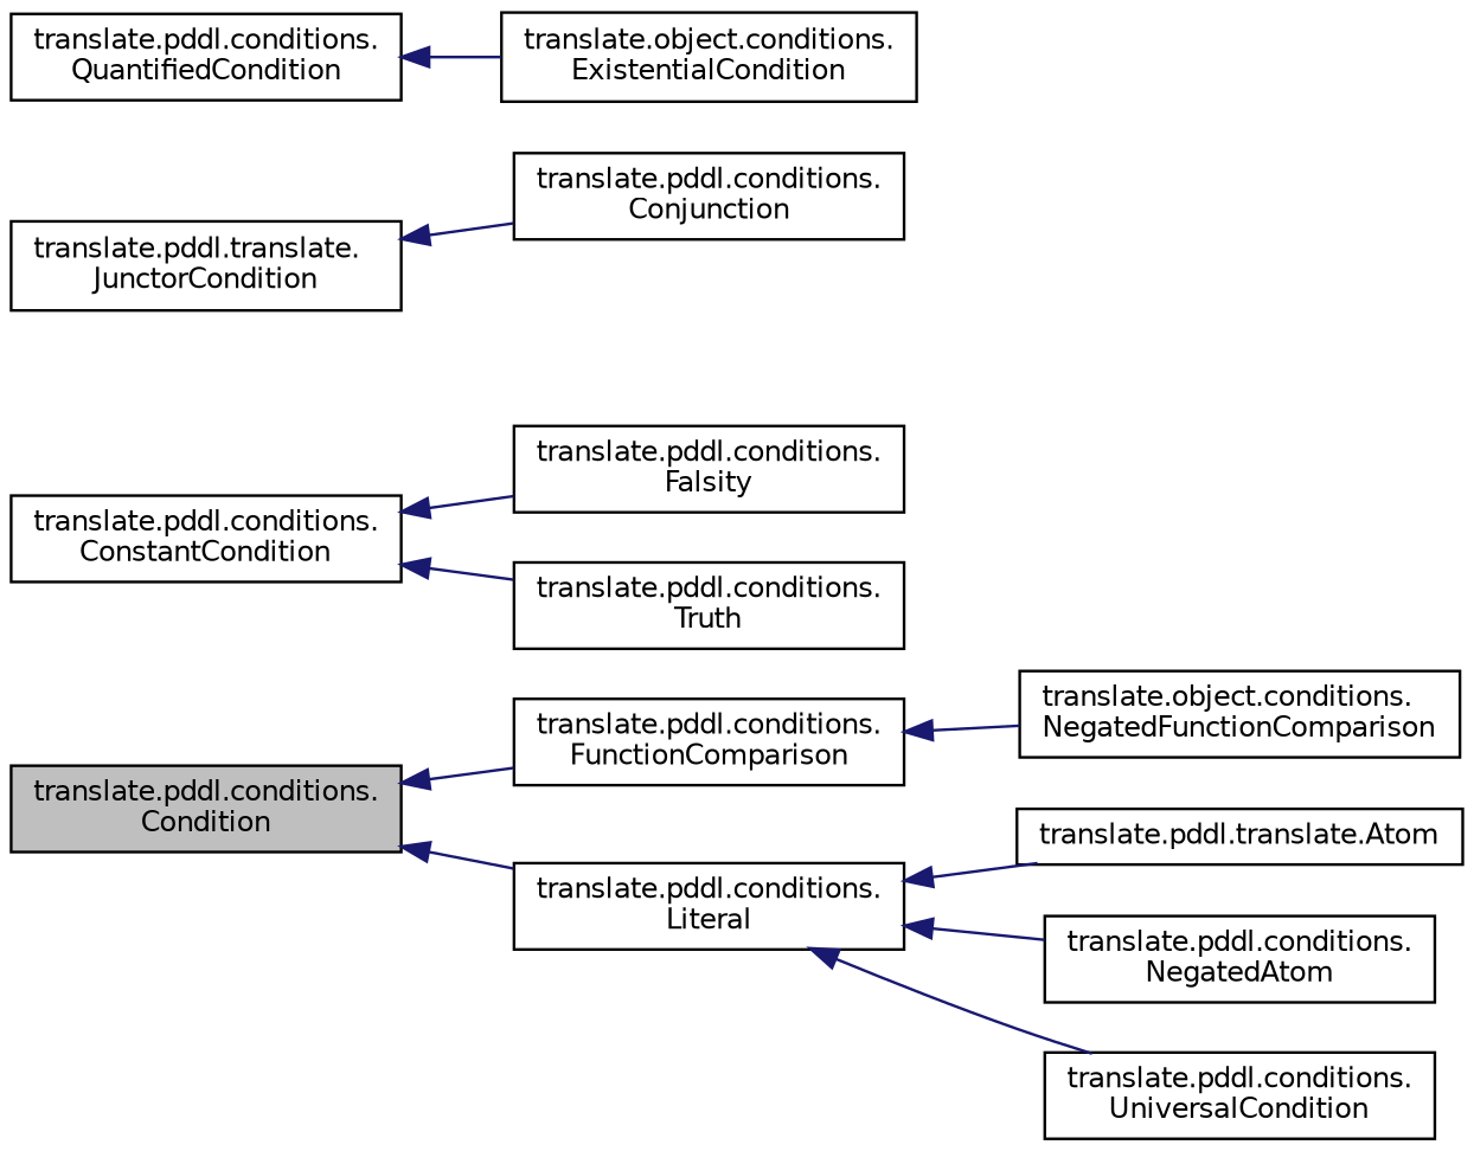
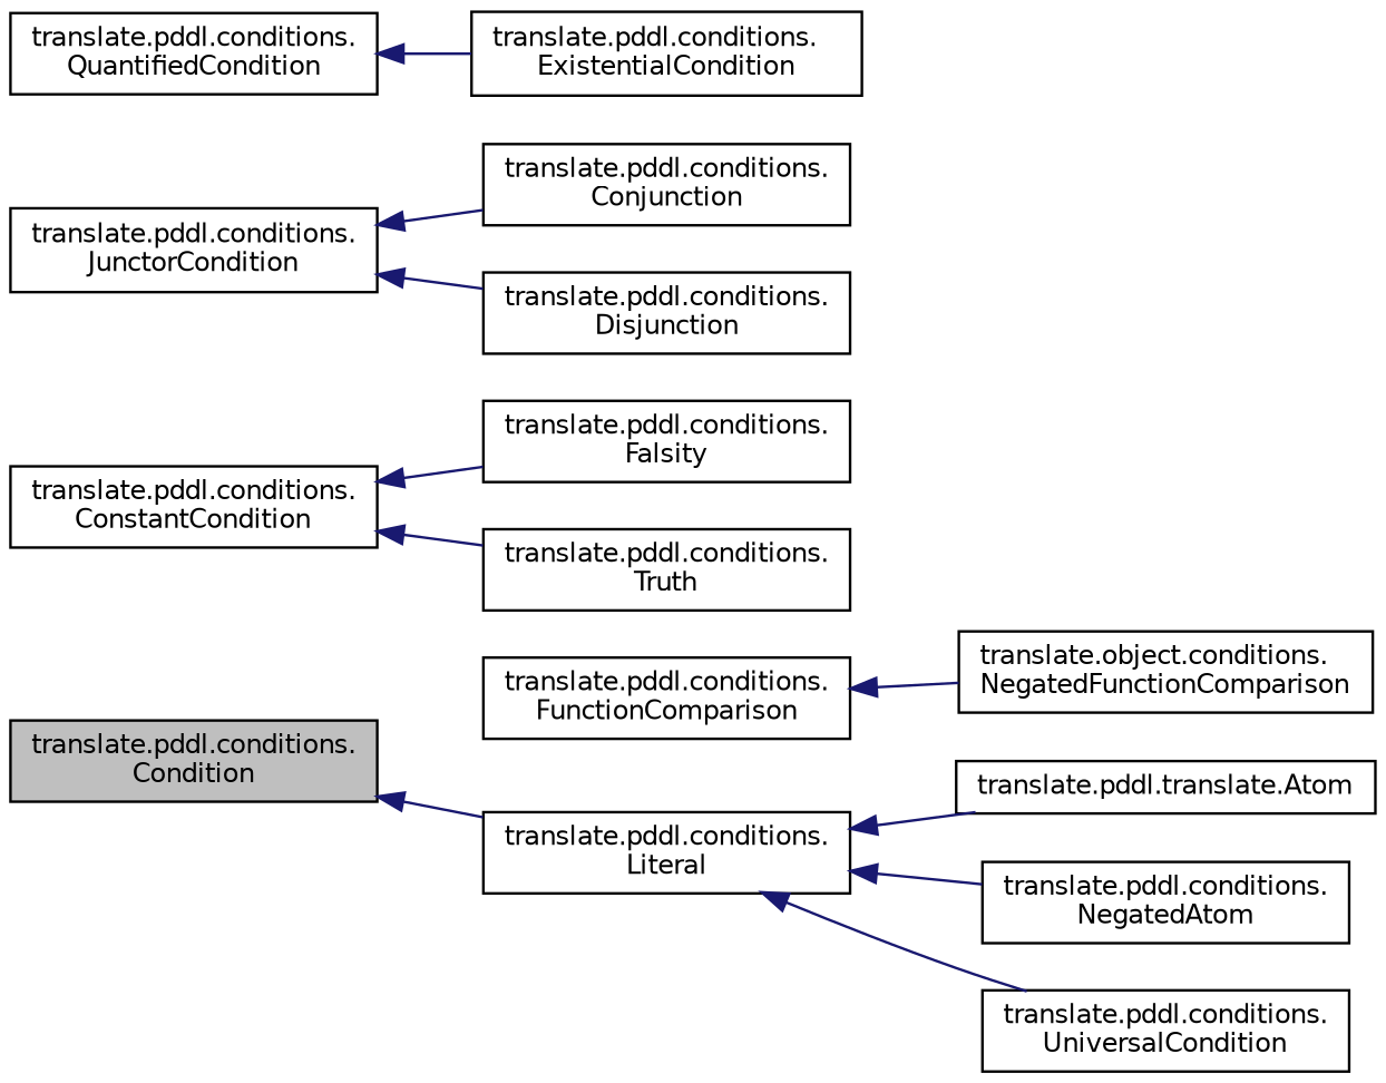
  digraph {
    rankdir=LR
    node [color=black fillcolor=white fontname=Helvetica fontsize=10 shape=record style=filled]
    edge [color=midnightblue dir=back fontname=Helvetica fontsize=10 labelfontname=Helvetica labelfontsize=10 style=solid]
    n1 [fillcolor=grey75 fontcolor=black height=0.2 label="translate.pddl.conditions.\lCondition" width=0.4]
    n2 [height=0.2 label="translate.pddl.conditions.\lFunctionComparison" width=0.4]
    n3 [height=0.2 label="translate.pddl.conditions.\lLiteral" width=0.4]
    n4 [height=0.2 label="translate.pddl.conditions.\lConstantCondition" width=0.4]
    n5 [height=0.2 label="translate.pddl.conditions.\lFalsity" width=0.4]
    n6 [height=0.2 label="translate.pddl.conditions.\lTruth" width=0.4]
    n7 [height=0.2 label="translate.object.conditions.\lNegatedFunctionComparison" width=0.4]
-   n8 [height=0.2 label="translate.pddl.translate.\lJunctorCondition" width=0.4]
+   n8 [height=0.2 label="translate.pddl.conditions.\lJunctorCondition" width=0.4]
    n9 [height=0.2 label="translate.pddl.conditions.\lConjunction" width=0.4]
+   n10 [height=0.2 label="translate.pddl.conditions.\lDisjunction" width=0.4]
    n11 [height=0.2 label="translate.pddl.translate.Atom" width=0.4]
    n12 [height=0.2 label="translate.pddl.conditions.\lNegatedAtom" width=0.4]
    n13 [height=0.2 label="translate.pddl.conditions.\lUniversalCondition" width=0.4]
    n14 [height=0.2 label="translate.pddl.conditions.\lQuantifiedCondition" width=0.4]
-   n15 [height=0.2 label="translate.object.conditions.\lExistentialCondition" width=0.4]
-   n1 -> n2
+   n15 [height=0.2 label="translate.pddl.conditions.\lExistentialCondition" width=0.4]
    n1 -> n3
    n2 -> n7
    n3 -> n11
    n3 -> n12
    n3 -> n13
    n4 -> n5
    n4 -> n6
    n8 -> n9
+   n8 -> n10
    n14 -> n15
  }
